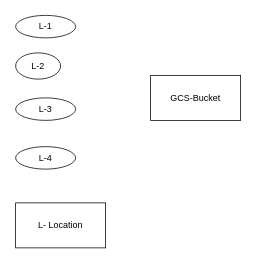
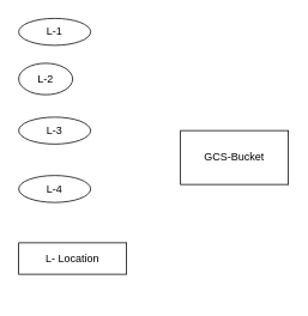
  <mxCell id="0" />
  <mxCell id="1" parent="0" />
  <mxCell id="2" value="L-1" style="ellipse;whiteSpace=wrap;html=1;" vertex="1" parent="1"><mxGeometry x="20" y="20" width="80" height="30" as="geometry" /></mxCell>
  <mxCell id="3" value="L-2" style="ellipse;whiteSpace=wrap;html=1;" vertex="1" parent="1"><mxGeometry x="20" y="70" width="60" height="35" as="geometry" /></mxCell>
  <mxCell id="4" value="L-3" style="ellipse;whiteSpace=wrap;html=1;" vertex="1" parent="1"><mxGeometry x="20" y="130" width="80" height="30" as="geometry" /></mxCell>
  <mxCell id="5" value="L-4" style="ellipse;whiteSpace=wrap;html=1;" vertex="1" parent="1"><mxGeometry x="20" y="195" width="80" height="30" as="geometry" /></mxCell>
- <mxCell id="6" value="L- Location" style="rounded=0;whiteSpace=wrap;html=1;" vertex="1" parent="1"><mxGeometry x="20" y="270" width="120" height="60" as="geometry" /></mxCell>
- <mxCell id="7" value="GCS-Bucket" style="rounded=0;whiteSpace=wrap;html=1;" vertex="1" parent="1"><mxGeometry x="200" y="100" width="120" height="60" as="geometry" /></mxCell>
+ <mxCell id="6" value="L- Location" style="rounded=0;whiteSpace=wrap;html=1;" vertex="1" parent="1"><mxGeometry x="20" y="270" width="120" height="35" as="geometry" /></mxCell>
+ <mxCell id="7" value="GCS-Bucket" style="rounded=0;whiteSpace=wrap;html=1;" vertex="1" parent="1"><mxGeometry x="200" y="145" width="120" height="60" as="geometry" /></mxCell>
